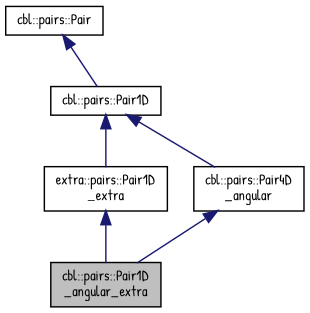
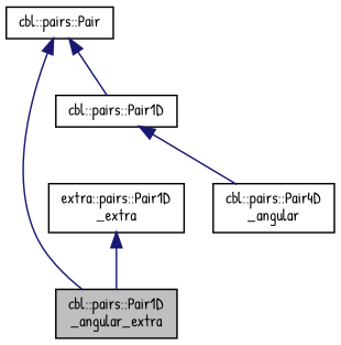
  digraph {
    fontname="Patrick Hand"
    node [color=black fillcolor=white fontname="Patrick Hand" fontsize=10 shape=record style=filled]
    edge [color=midnightblue dir=back fontname="Patrick Hand" fontsize=10 labelfontname=Helvetica labelfontsize=10 style=solid]
    n1 [fillcolor=grey75 fontcolor=black height=0.2 label="cbl::pairs::Pair1D\l_angular_extra" width=0.4]
    n2 [height=0.2 label="extra::pairs::Pair1D\l_extra" width=0.4]
    n3 [height=0.2 label="cbl::pairs::Pair1D" width=0.4]
    n4 [height=0.2 label="cbl::pairs::Pair4D\l_angular" width=0.4]
    n5 [height=0.2 label="cbl::pairs::Pair" width=0.4]
    n2 -> n1
-   n3 -> n2
    n3 -> n4
-   n4 -> n1
+   n5 -> n1
    n5 -> n3
  }
